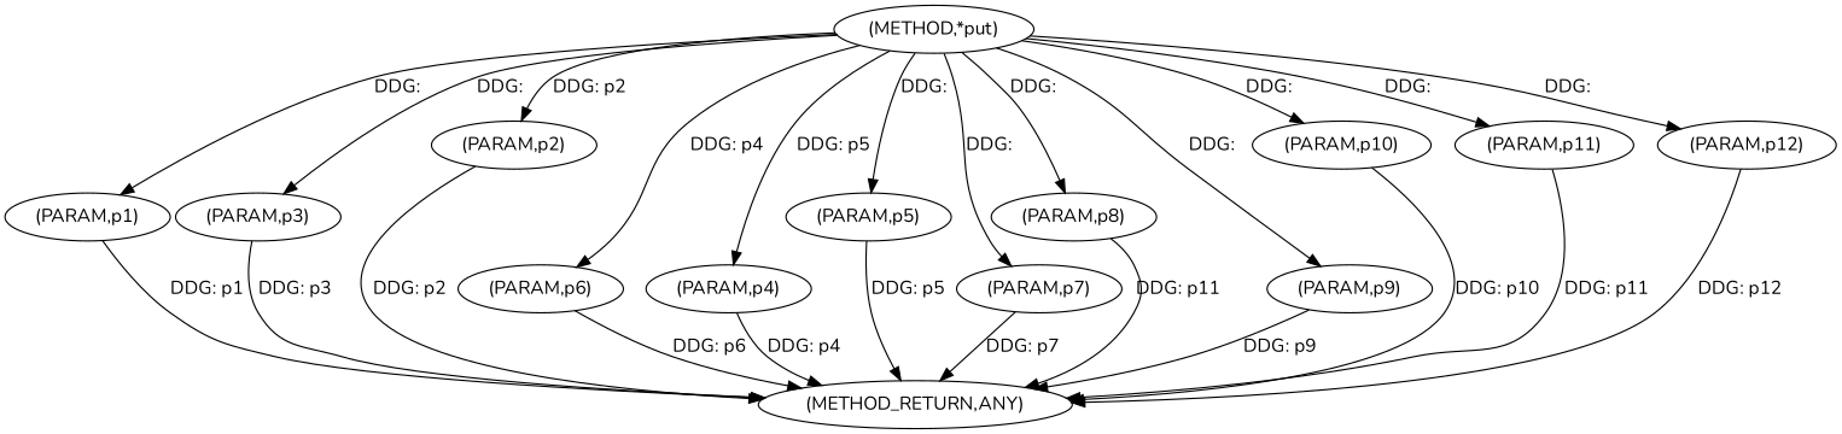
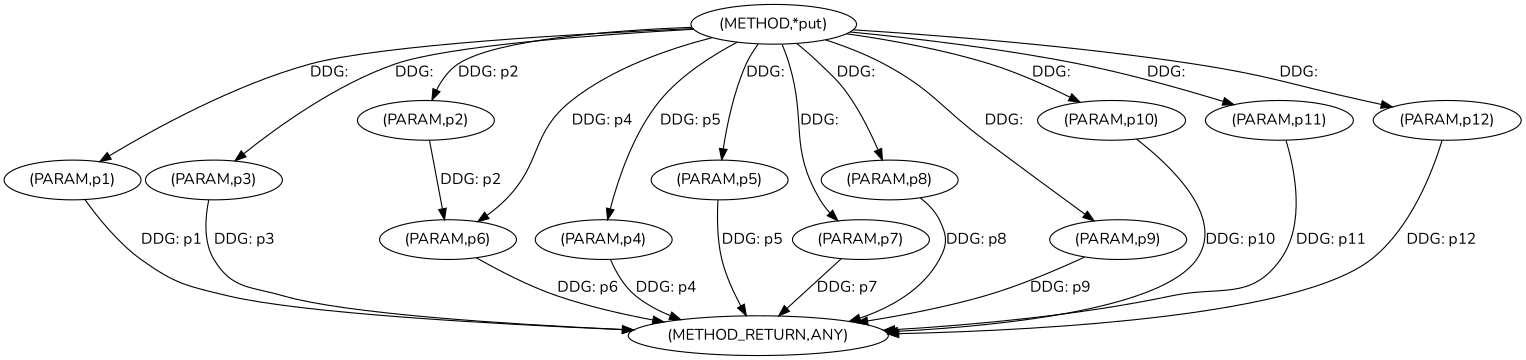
  digraph {
    fontname=Nunito
    node [fontname=Nunito]
    edge [fontname=Nunito]
    n1 [label=<(METHOD,*put)>]
    n2 [label=<(PARAM,p1)>]
    n3 [label=<(PARAM,p2)>]
    n4 [label=<(PARAM,p3)>]
    n5 [label=<(PARAM,p4)>]
    n6 [label=<(PARAM,p5)>]
    n7 [label=<(PARAM,p6)>]
    n8 [label=<(PARAM,p7)>]
    n9 [label=<(PARAM,p8)>]
    n10 [label=<(PARAM,p9)>]
    n11 [label=<(PARAM,p10)>]
    n12 [label=<(PARAM,p11)>]
    n13 [label=<(PARAM,p12)>]
    n14 [label=<(METHOD_RETURN,ANY)>]
    n1 -> n2 [label="DDG: "]
    n1 -> n3 [label="DDG: p2"]
    n1 -> n4 [label="DDG: "]
    n1 -> n5 [label="DDG: p5"]
    n1 -> n6 [label="DDG: "]
    n1 -> n7 [label="DDG: p4"]
    n1 -> n8 [label="DDG: "]
    n1 -> n9 [label="DDG: "]
    n1 -> n10 [label="DDG: "]
    n1 -> n11 [label="DDG: "]
    n1 -> n12 [label="DDG: "]
    n1 -> n13 [label="DDG: "]
    n2 -> n14 [label="DDG: p1"]
-   n3 -> n14 [label="DDG: p2"]
+   n3 -> n7 [label="DDG: p2"]
    n4 -> n14 [label="DDG: p3"]
    n5 -> n14 [label="DDG: p4"]
    n6 -> n14 [label="DDG: p5"]
    n7 -> n14 [label="DDG: p6"]
    n8 -> n14 [label="DDG: p7"]
-   n9 -> n14 [label="DDG: p11"]
+   n9 -> n14 [label="DDG: p8"]
    n10 -> n14 [label="DDG: p9"]
    n11 -> n14 [label="DDG: p10"]
    n12 -> n14 [label="DDG: p11"]
    n13 -> n14 [label="DDG: p12"]
  }
